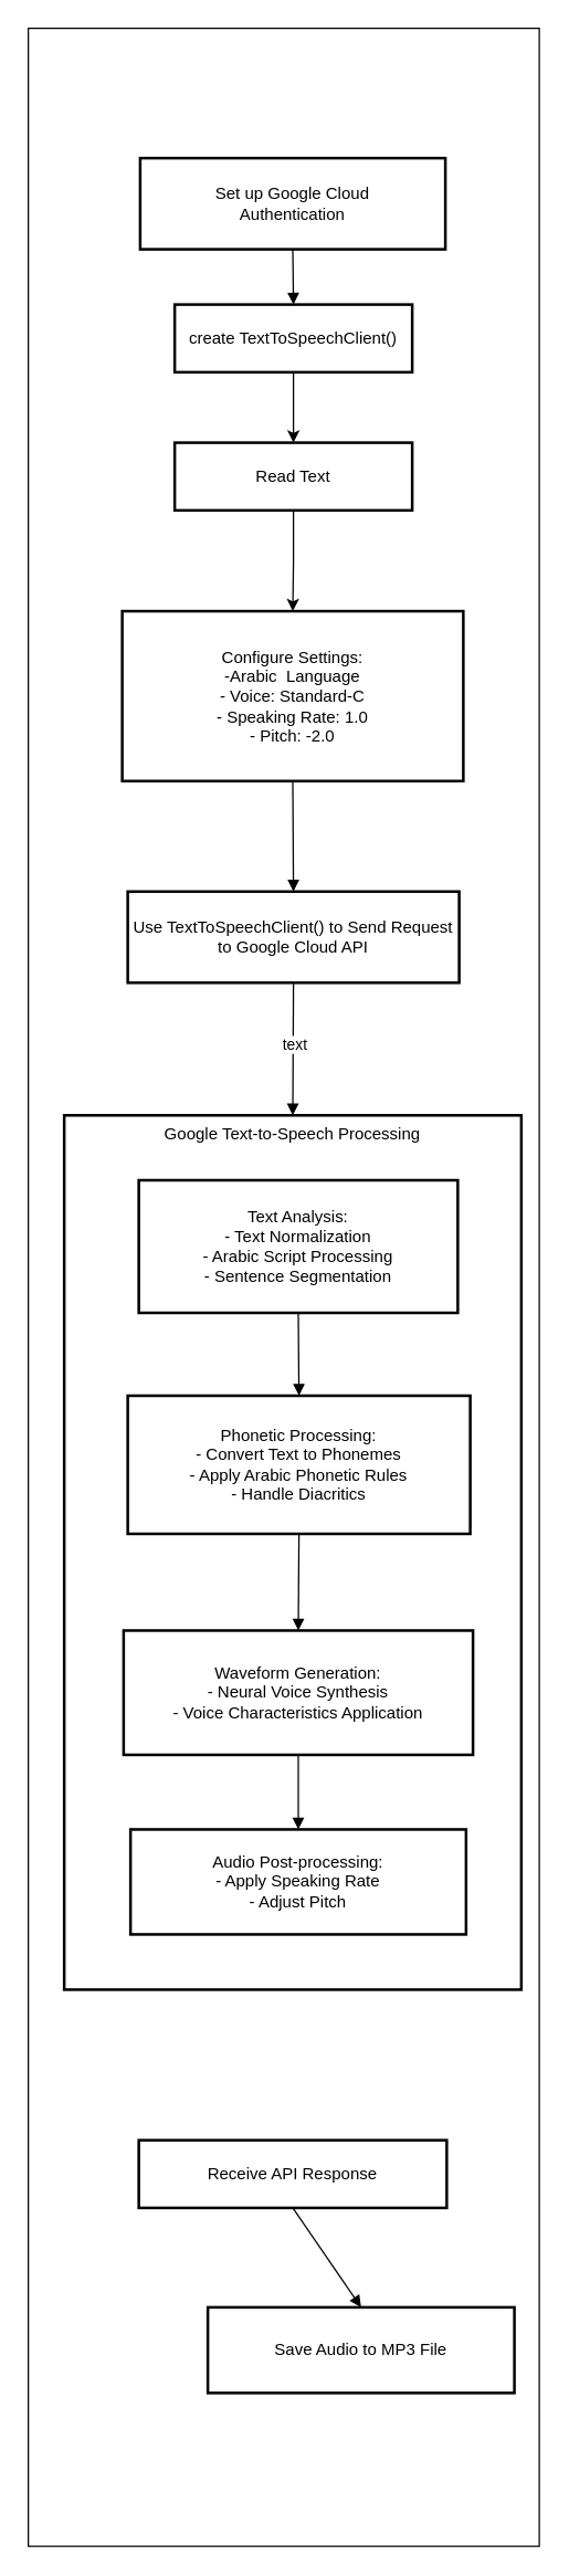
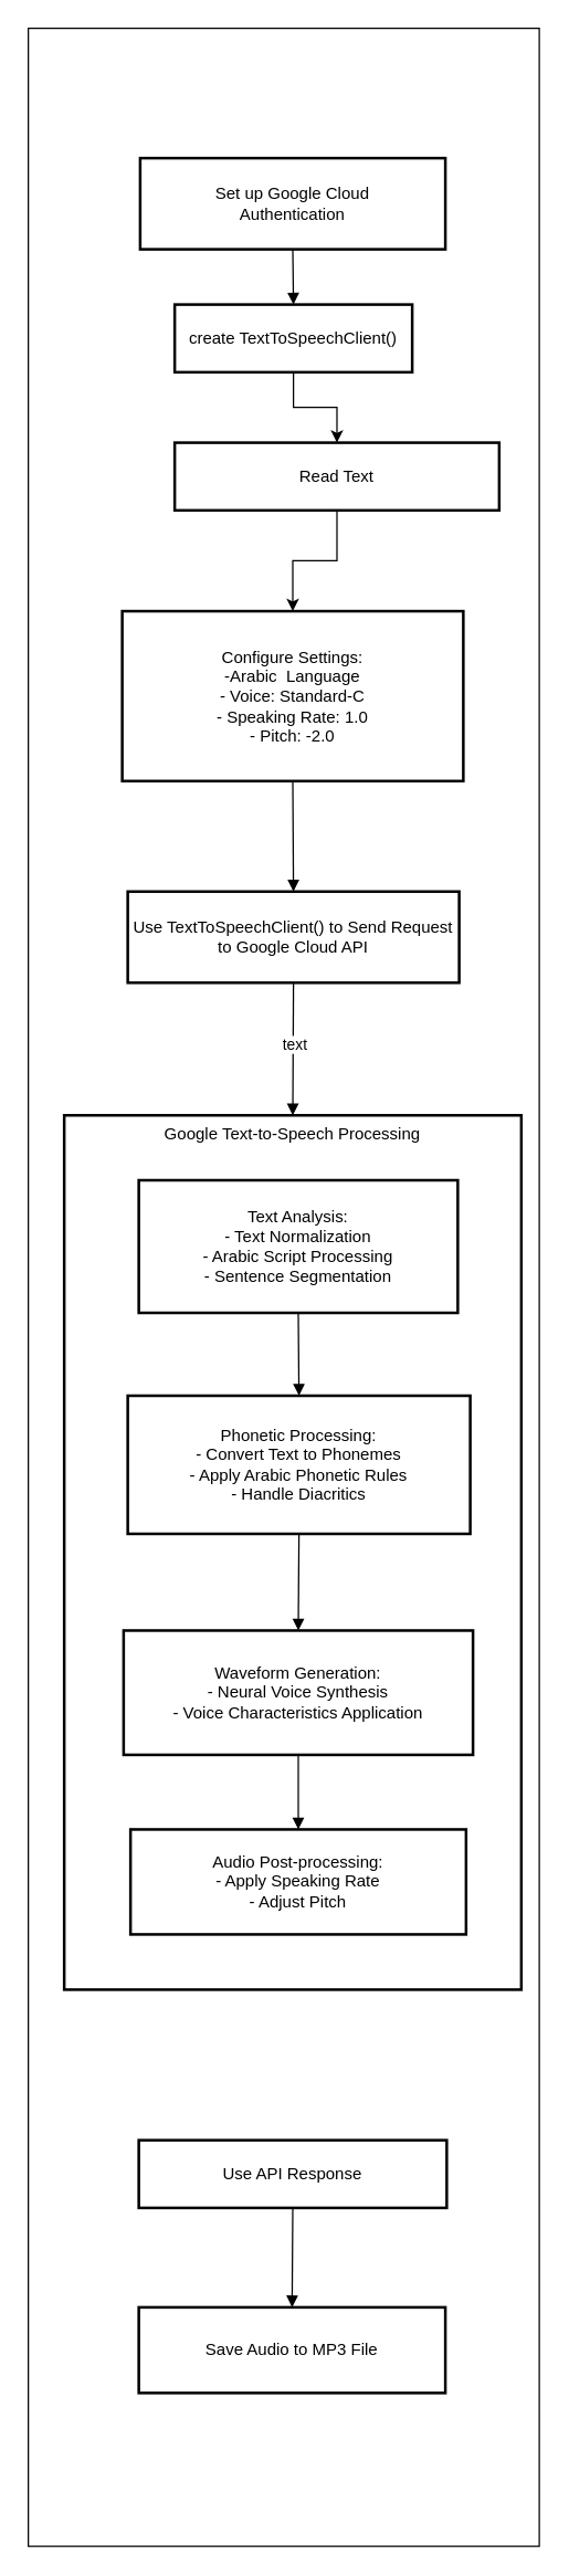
  <mxCell id="0" />
  <mxCell id="1" parent="0" />
  <mxCell id="2" value="" style="rounded=0;whiteSpace=wrap;html=1;" vertex="1" parent="1"><mxGeometry x="20" y="20" width="370" height="1823" as="geometry" /></mxCell>
  <mxCell id="3" value="Google Text-to-Speech Processing" style="whiteSpace=wrap;strokeWidth=2;verticalAlign=top;container=0;" vertex="1" parent="1"><mxGeometry x="46" y="807" width="331" height="633" as="geometry" /></mxCell>
  <mxCell id="4" value="Set up Google Cloud&#10;Authentication" style="whiteSpace=wrap;strokeWidth=2;" vertex="1" parent="1"><mxGeometry x="101" y="114" width="221" height="66" as="geometry" /></mxCell>
  <mxCell id="5" value="Configure Settings:&#10;-Arabic  Language&#10;- Voice: Standard-C&#10;- Speaking Rate: 1.0&#10;- Pitch: -2.0" style="whiteSpace=wrap;strokeWidth=2;" vertex="1" parent="1"><mxGeometry x="88" y="442" width="247" height="123" as="geometry" /></mxCell>
  <mxCell id="6" value="Use TextToSpeechClient() to Send Request to Google Cloud API" style="whiteSpace=wrap;strokeWidth=2;" vertex="1" parent="1"><mxGeometry x="92" y="645" width="240" height="66" as="geometry" /></mxCell>
- <mxCell id="7" value="Receive API Response" style="whiteSpace=wrap;strokeWidth=2;" vertex="1" parent="1"><mxGeometry x="100" y="1549" width="223" height="49" as="geometry" /></mxCell>
- <mxCell id="8" value="Save Audio to MP3 File" style="whiteSpace=wrap;strokeWidth=2;" vertex="1" parent="1"><mxGeometry x="150" y="1670" width="222" height="62" as="geometry" /></mxCell>
+ <mxCell id="7" value="Use API Response" style="whiteSpace=wrap;strokeWidth=2;" vertex="1" parent="1"><mxGeometry x="100" y="1549" width="223" height="49" as="geometry" /></mxCell>
+ <mxCell id="8" value="Save Audio to MP3 File" style="whiteSpace=wrap;strokeWidth=2;" vertex="1" parent="1"><mxGeometry x="100" y="1670" width="222" height="62" as="geometry" /></mxCell>
  <mxCell id="9" value="" style="curved=1;startArrow=none;endArrow=block;exitX=0.5;exitY=1;entryX=0.5;entryY=0;rounded=0;entryDx=0;entryDy=0;" edge="1" parent="1" source="4" target="15"><mxGeometry relative="1" as="geometry"><Array as="points" /></mxGeometry></mxCell>
  <mxCell id="10" value="" style="curved=1;startArrow=none;endArrow=block;exitX=0.5;exitY=1.01;entryX=0.5;entryY=-0.01;rounded=0;" edge="1" parent="1" source="5" target="6"><mxGeometry relative="1" as="geometry"><Array as="points" /></mxGeometry></mxCell>
  <mxCell id="11" value="" style="curved=1;startArrow=none;endArrow=block;exitX=0.5;exitY=0.99;entryX=0.5;entryY=-0.01;rounded=0;" edge="1" parent="1" source="7" target="8"><mxGeometry relative="1" as="geometry"><Array as="points" /></mxGeometry></mxCell>
  <mxCell id="12" value="" style="curved=1;startArrow=none;endArrow=block;exitX=0.5;exitY=1;entryX=0.5;entryY=0;rounded=0;" edge="1" parent="1" source="6" target="3"><mxGeometry relative="1" as="geometry"><Array as="points" /></mxGeometry></mxCell>
  <mxCell id="13" value="text" style="edgeLabel;html=1;align=center;verticalAlign=middle;resizable=0;points=[];" connectable="0" vertex="1" parent="12"><mxGeometry x="-0.077" y="1" relative="1" as="geometry"><mxPoint as="offset" /></mxGeometry></mxCell>
  <mxCell id="14" style="edgeStyle=orthogonalEdgeStyle;rounded=0;orthogonalLoop=1;jettySize=auto;html=1;entryX=0.5;entryY=0;entryDx=0;entryDy=0;" edge="1" parent="1" source="15" target="17"><mxGeometry relative="1" as="geometry" /></mxCell>
  <mxCell id="15" value="create TextToSpeechClient()" style="whiteSpace=wrap;strokeWidth=2;" vertex="1" parent="1"><mxGeometry x="126" y="220" width="172" height="49" as="geometry" /></mxCell>
  <mxCell id="16" style="edgeStyle=orthogonalEdgeStyle;rounded=0;orthogonalLoop=1;jettySize=auto;html=1;entryX=0.5;entryY=0;entryDx=0;entryDy=0;" edge="1" parent="1" source="17" target="5"><mxGeometry relative="1" as="geometry" /></mxCell>
- <mxCell id="17" value="Read Text" style="whiteSpace=wrap;strokeWidth=2;" vertex="1" parent="1"><mxGeometry x="126" y="320" width="172" height="49" as="geometry" /></mxCell>
+ <mxCell id="17" value="Read Text" style="whiteSpace=wrap;strokeWidth=2;" vertex="1" parent="1"><mxGeometry x="126" y="320" width="235" height="49" as="geometry" /></mxCell>
  <mxCell id="18" value="Text Analysis:&#10;- Text Normalization&#10;- Arabic Script Processing&#10;- Sentence Segmentation" style="whiteSpace=wrap;strokeWidth=2;" vertex="1" parent="1"><mxGeometry x="100" y="854" width="231" height="96" as="geometry" /></mxCell>
  <mxCell id="19" value="Phonetic Processing:&#10;- Convert Text to Phonemes&#10;- Apply Arabic Phonetic Rules&#10;- Handle Diacritics" style="whiteSpace=wrap;strokeWidth=2;" vertex="1" parent="1"><mxGeometry x="92" y="1010" width="248" height="100" as="geometry" /></mxCell>
  <mxCell id="20" value="Waveform Generation:&#10;- Neural Voice Synthesis&#10;- Voice Characteristics Application" style="whiteSpace=wrap;strokeWidth=2;" vertex="1" parent="1"><mxGeometry x="89" y="1180" width="253" height="90" as="geometry" /></mxCell>
  <mxCell id="21" value="Audio Post-processing:&#10;- Apply Speaking Rate&#10;- Adjust Pitch" style="whiteSpace=wrap;strokeWidth=2;" vertex="1" parent="1"><mxGeometry x="94" y="1324" width="243" height="76" as="geometry" /></mxCell>
  <mxCell id="22" value="" style="curved=1;startArrow=none;endArrow=block;exitX=0.5;exitY=1;entryX=0.5;entryY=0;rounded=0;" edge="1" parent="1" source="18" target="19"><mxGeometry relative="1" as="geometry"><Array as="points" /></mxGeometry></mxCell>
  <mxCell id="23" value="" style="curved=1;startArrow=none;endArrow=block;exitX=0.5;exitY=1;entryX=0.5;entryY=0;rounded=0;entryDx=0;entryDy=0;" edge="1" parent="1" source="19" target="20"><mxGeometry relative="1" as="geometry"><Array as="points" /><mxPoint x="215" y="1214" as="targetPoint" /></mxGeometry></mxCell>
  <mxCell id="24" value="" style="curved=1;startArrow=none;endArrow=block;exitX=0.5;exitY=1;entryX=0.5;entryY=0;rounded=0;" edge="1" parent="1" source="20" target="21"><mxGeometry relative="1" as="geometry"><Array as="points" /></mxGeometry></mxCell>
